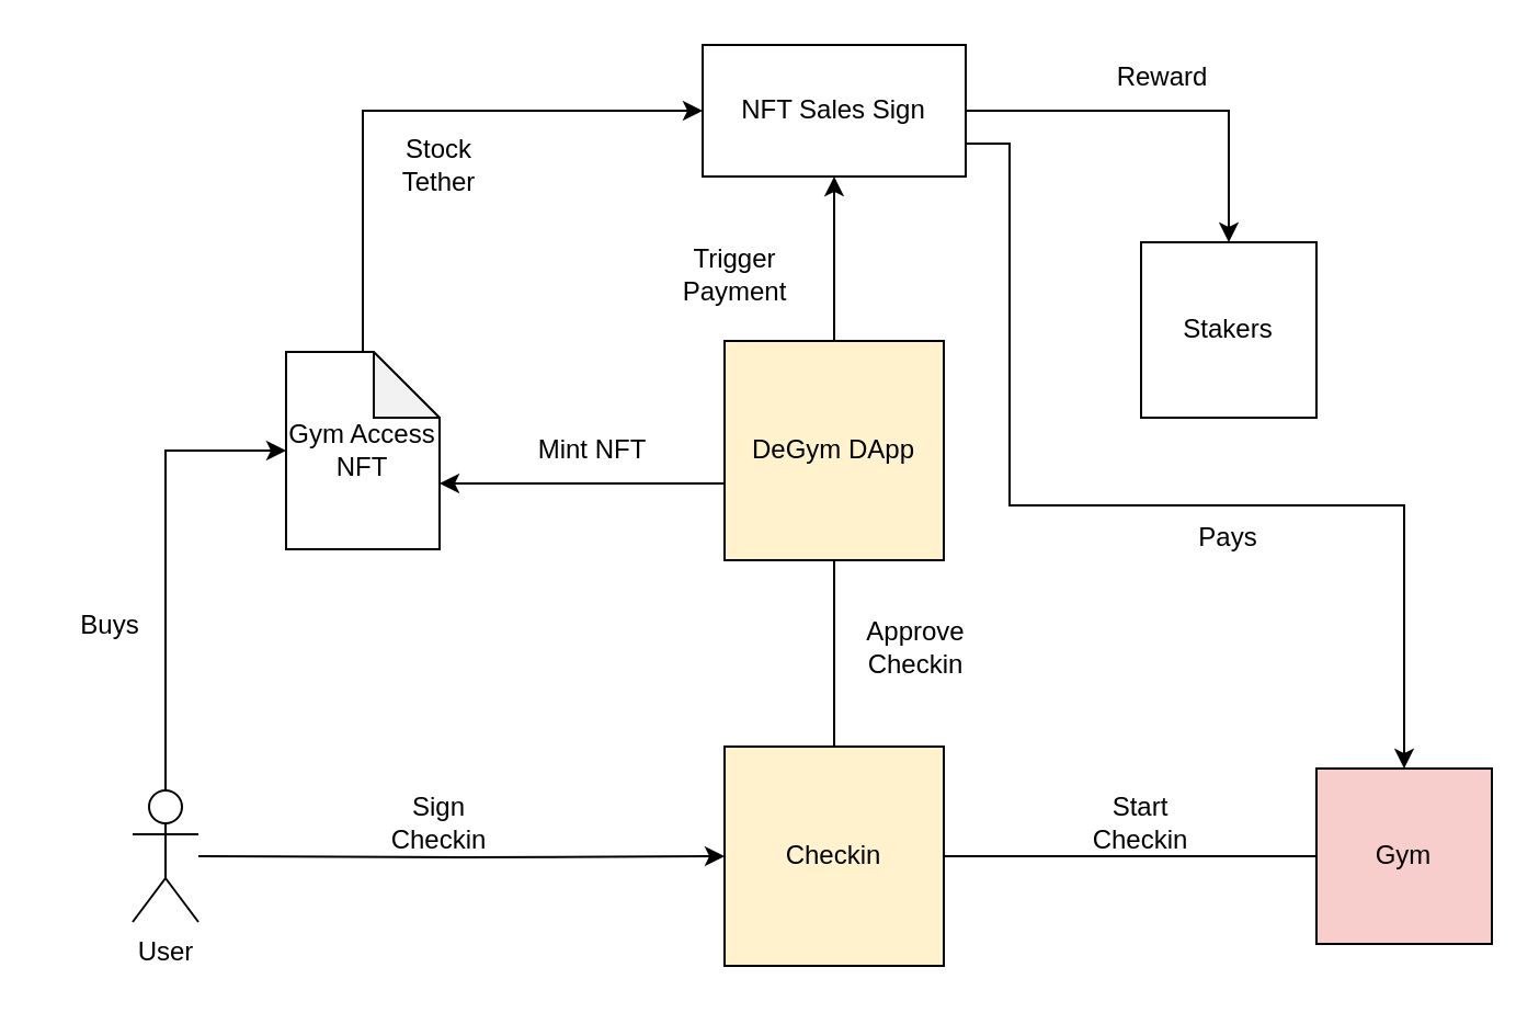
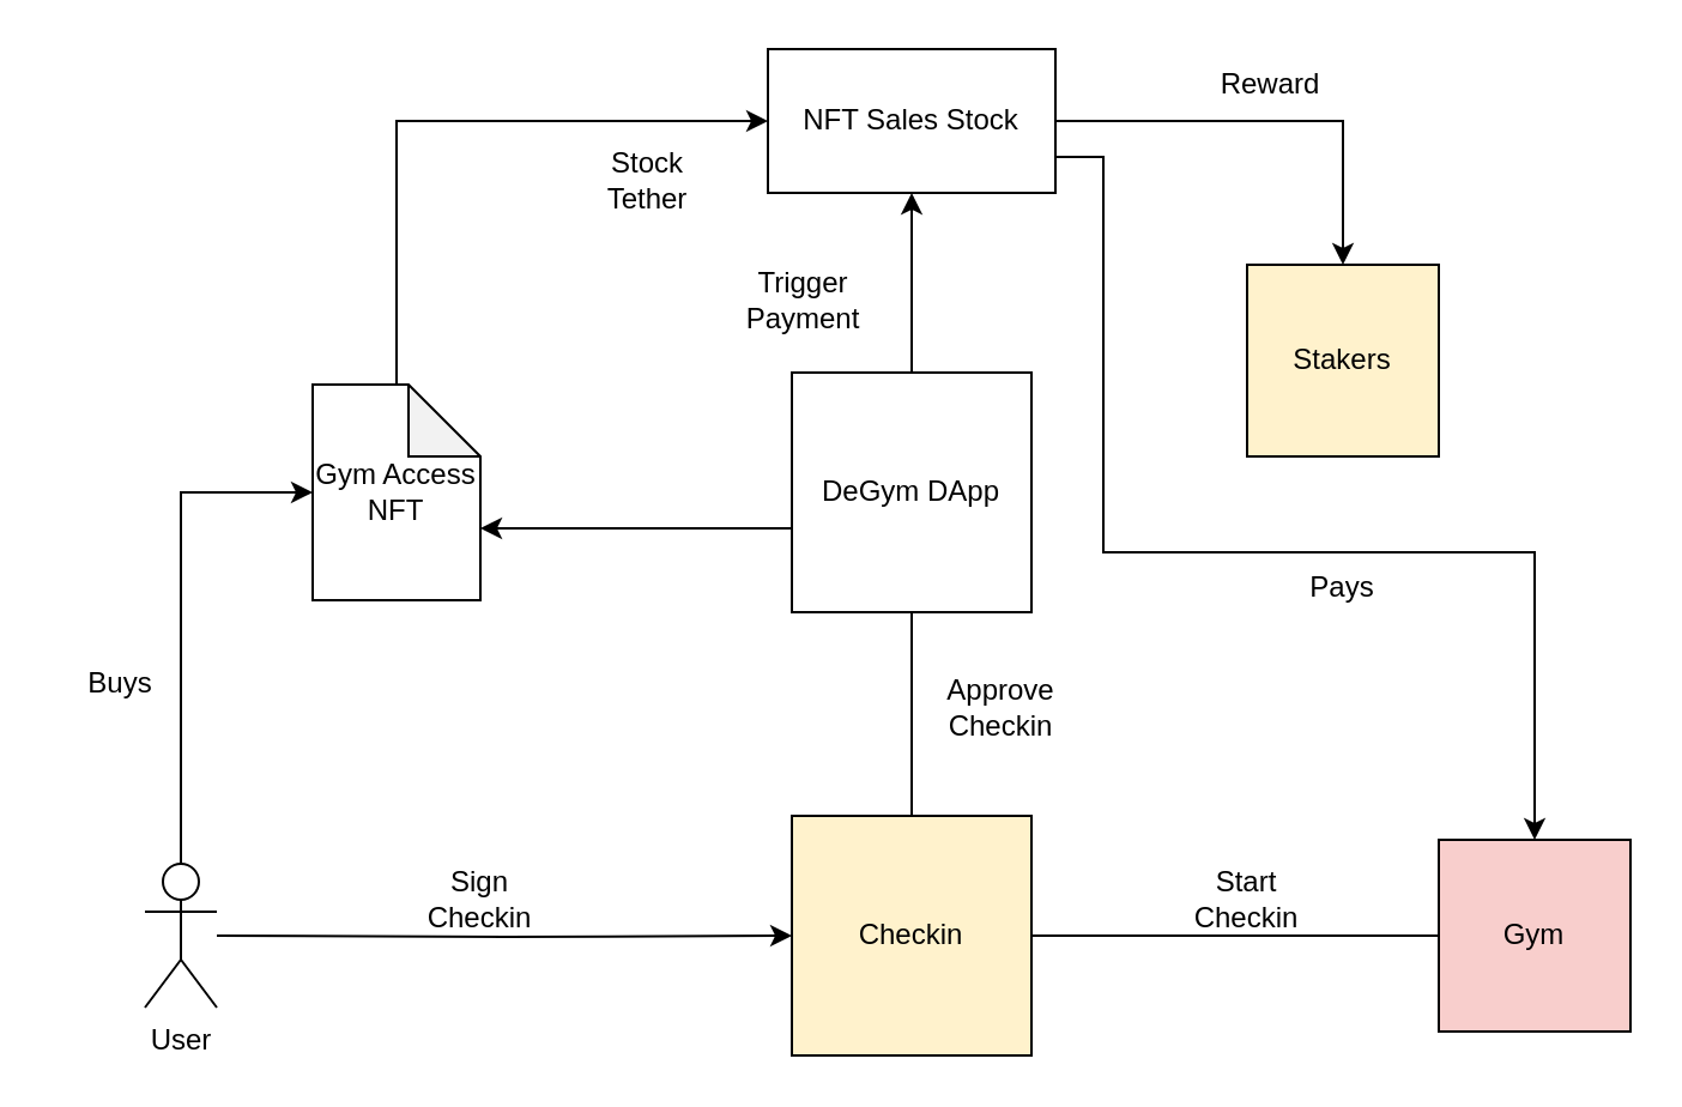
  <mxCell id="0" />
  <mxCell id="1" parent="0" />
  <mxCell id="2" value="" style="edgeStyle=orthogonalEdgeStyle;rounded=0;orthogonalLoop=1;jettySize=auto;html=1;entryX=0;entryY=0.5;entryDx=0;entryDy=0;entryPerimeter=0;exitX=0.5;exitY=0;exitDx=0;exitDy=0;exitPerimeter=0;" edge="1" parent="1" source="4" target="6"><mxGeometry relative="1" as="geometry"><mxPoint x="20" y="330" as="sourcePoint" /><mxPoint x="95" y="190" as="targetPoint" /></mxGeometry></mxCell>
  <mxCell id="3" value="" style="edgeStyle=orthogonalEdgeStyle;rounded=0;orthogonalLoop=1;jettySize=auto;html=1;entryX=0;entryY=0.5;entryDx=0;entryDy=0;" edge="1" parent="1" target="14"><mxGeometry relative="1" as="geometry"><mxPoint x="90" y="390" as="sourcePoint" /><mxPoint x="170" y="390" as="targetPoint" /></mxGeometry></mxCell>
  <mxCell id="4" value="&lt;div&gt;User&lt;/div&gt;" style="shape=umlActor;verticalLabelPosition=bottom;verticalAlign=top;html=1;outlineConnect=0;" vertex="1" parent="1"><mxGeometry x="60" y="360" width="30" height="60" as="geometry" /></mxCell>
  <mxCell id="5" value="" style="edgeStyle=orthogonalEdgeStyle;rounded=0;orthogonalLoop=1;jettySize=auto;html=1;entryX=0;entryY=0.5;entryDx=0;entryDy=0;exitX=0.5;exitY=0;exitDx=0;exitDy=0;exitPerimeter=0;" edge="1" parent="1" source="6" target="11"><mxGeometry relative="1" as="geometry"><mxPoint x="230" y="65" as="targetPoint" /><Array as="points"><mxPoint x="165" y="50" /></Array></mxGeometry></mxCell>
  <mxCell id="6" value="&lt;div&gt;Gym Access NFT&lt;br&gt;&lt;/div&gt;" style="shape=note;whiteSpace=wrap;html=1;backgroundOutline=1;darkOpacity=0.05;" vertex="1" parent="1"><mxGeometry x="130" y="160" width="70" height="90" as="geometry" /></mxCell>
  <mxCell id="7" value="" style="edgeStyle=orthogonalEdgeStyle;rounded=0;orthogonalLoop=1;jettySize=auto;html=1;entryX=0.5;entryY=1;entryDx=0;entryDy=0;exitX=0.5;exitY=0;exitDx=0;exitDy=0;endArrow=none;" edge="1" parent="1" source="14" target="8"><mxGeometry relative="1" as="geometry"><mxPoint x="570" y="290" as="sourcePoint" /></mxGeometry></mxCell>
- <mxCell id="8" value="&lt;div&gt;DeGym DApp&lt;/div&gt;" style="whiteSpace=wrap;html=1;aspect=fixed;fillColor=#fff2cc;" vertex="1" parent="1"><mxGeometry x="330" y="155" width="100" height="100" as="geometry" /></mxCell>
+ <mxCell id="8" value="&lt;div&gt;DeGym DApp&lt;/div&gt;" style="whiteSpace=wrap;html=1;aspect=fixed;" vertex="1" parent="1"><mxGeometry x="330" y="155" width="100" height="100" as="geometry" /></mxCell>
  <mxCell id="9" value="Buys" style="text;html=1;align=center;verticalAlign=middle;whiteSpace=wrap;rounded=0;" vertex="1" parent="1"><mxGeometry x="20" y="270" width="60" height="30" as="geometry" /></mxCell>
  <mxCell id="10" value="" style="edgeStyle=orthogonalEdgeStyle;rounded=0;orthogonalLoop=1;jettySize=auto;html=1;" edge="1" parent="1" source="11" target="22"><mxGeometry relative="1" as="geometry" /></mxCell>
- <mxCell id="11" value="NFT Sales Sign" style="rounded=0;whiteSpace=wrap;html=1;" vertex="1" parent="1"><mxGeometry x="320" y="20" width="120" height="60" as="geometry" /></mxCell>
- <mxCell id="12" value="Stock Tether" style="text;html=1;align=center;verticalAlign=middle;whiteSpace=wrap;rounded=0;" vertex="1" parent="1"><mxGeometry x="170" y="60" width="60" height="30" as="geometry" /></mxCell>
+ <mxCell id="11" value="NFT Sales Stock" style="rounded=0;whiteSpace=wrap;html=1;" vertex="1" parent="1"><mxGeometry x="320" y="20" width="120" height="60" as="geometry" /></mxCell>
+ <mxCell id="12" value="Stock Tether" style="text;html=1;align=center;verticalAlign=middle;whiteSpace=wrap;rounded=0;" vertex="1" parent="1"><mxGeometry x="240" y="60" width="60" height="30" as="geometry" /></mxCell>
  <mxCell id="13" style="edgeStyle=orthogonalEdgeStyle;rounded=0;orthogonalLoop=1;jettySize=auto;html=1;entryX=0;entryY=0;entryDx=70;entryDy=60;entryPerimeter=0;" edge="1" parent="1" source="8" target="6"><mxGeometry relative="1" as="geometry"><Array as="points"><mxPoint x="300" y="220" /><mxPoint x="300" y="220" /></Array></mxGeometry></mxCell>
  <mxCell id="14" value="&lt;div&gt;Checkin&lt;br&gt;&lt;/div&gt;" style="whiteSpace=wrap;html=1;aspect=fixed;fillColor=#fff2cc;" vertex="1" parent="1"><mxGeometry x="330" y="340" width="100" height="100" as="geometry" /></mxCell>
- <mxCell id="15" value="Mint NFT" style="text;html=1;align=center;verticalAlign=middle;whiteSpace=wrap;rounded=0;" vertex="1" parent="1"><mxGeometry x="240" y="190" width="60" height="30" as="geometry" /></mxCell>
  <mxCell id="16" value="Sign Checkin" style="text;html=1;align=center;verticalAlign=middle;whiteSpace=wrap;rounded=0;" vertex="1" parent="1"><mxGeometry x="170" y="360" width="60" height="30" as="geometry" /></mxCell>
  <mxCell id="17" value="" style="edgeStyle=orthogonalEdgeStyle;rounded=0;orthogonalLoop=1;jettySize=auto;html=1;entryX=1;entryY=0.5;entryDx=0;entryDy=0;endArrow=none;" edge="1" parent="1" source="18" target="14"><mxGeometry relative="1" as="geometry"><mxPoint x="520" y="390" as="targetPoint" /></mxGeometry></mxCell>
  <mxCell id="18" value="Gym" style="whiteSpace=wrap;html=1;aspect=fixed;fillColor=#f8cecc;" vertex="1" parent="1"><mxGeometry x="600" y="350" width="80" height="80" as="geometry" /></mxCell>
  <mxCell id="19" value="Start Checkin" style="text;html=1;align=center;verticalAlign=middle;whiteSpace=wrap;rounded=0;" vertex="1" parent="1"><mxGeometry x="490" y="360" width="60" height="30" as="geometry" /></mxCell>
  <mxCell id="20" value="Approve Checkin" style="text;html=1;align=center;verticalAlign=middle;whiteSpace=wrap;rounded=0;" vertex="1" parent="1"><mxGeometry x="380" y="280" width="75" height="30" as="geometry" /></mxCell>
  <mxCell id="21" value="Pays" style="text;html=1;align=center;verticalAlign=middle;whiteSpace=wrap;rounded=0;" vertex="1" parent="1"><mxGeometry x="530" y="230" width="60" height="30" as="geometry" /></mxCell>
- <mxCell id="22" value="Stakers" style="rounded=0;whiteSpace=wrap;html=1;" vertex="1" parent="1"><mxGeometry x="520" y="110" width="80" height="80" as="geometry" /></mxCell>
+ <mxCell id="22" value="Stakers" style="rounded=0;whiteSpace=wrap;html=1;fillColor=#fff2cc;" vertex="1" parent="1"><mxGeometry x="520" y="110" width="80" height="80" as="geometry" /></mxCell>
  <mxCell id="23" value="" style="edgeStyle=orthogonalEdgeStyle;rounded=0;orthogonalLoop=1;jettySize=auto;html=1;entryX=0.5;entryY=1;entryDx=0;entryDy=0;exitX=0.5;exitY=0;exitDx=0;exitDy=0;" edge="1" parent="1" source="8" target="11"><mxGeometry relative="1" as="geometry"><mxPoint x="390" y="350" as="sourcePoint" /><mxPoint x="390" y="265" as="targetPoint" /></mxGeometry></mxCell>
  <mxCell id="24" value="Trigger Payment" style="text;html=1;align=center;verticalAlign=middle;whiteSpace=wrap;rounded=0;" vertex="1" parent="1"><mxGeometry x="305" y="110" width="60" height="30" as="geometry" /></mxCell>
  <mxCell id="25" value="Reward" style="text;html=1;align=center;verticalAlign=middle;whiteSpace=wrap;rounded=0;" vertex="1" parent="1"><mxGeometry x="500" y="20" width="60" height="30" as="geometry" /></mxCell>
  <mxCell id="26" value="" style="edgeStyle=orthogonalEdgeStyle;rounded=0;orthogonalLoop=1;jettySize=auto;html=1;entryX=0.5;entryY=0;entryDx=0;entryDy=0;exitX=1;exitY=0.75;exitDx=0;exitDy=0;" edge="1" parent="1" source="11" target="18"><mxGeometry relative="1" as="geometry"><mxPoint x="450" y="60" as="sourcePoint" /><mxPoint x="710" y="60" as="targetPoint" /><Array as="points"><mxPoint x="460" y="65" /><mxPoint x="460" y="230" /><mxPoint x="640" y="230" /></Array></mxGeometry></mxCell>
